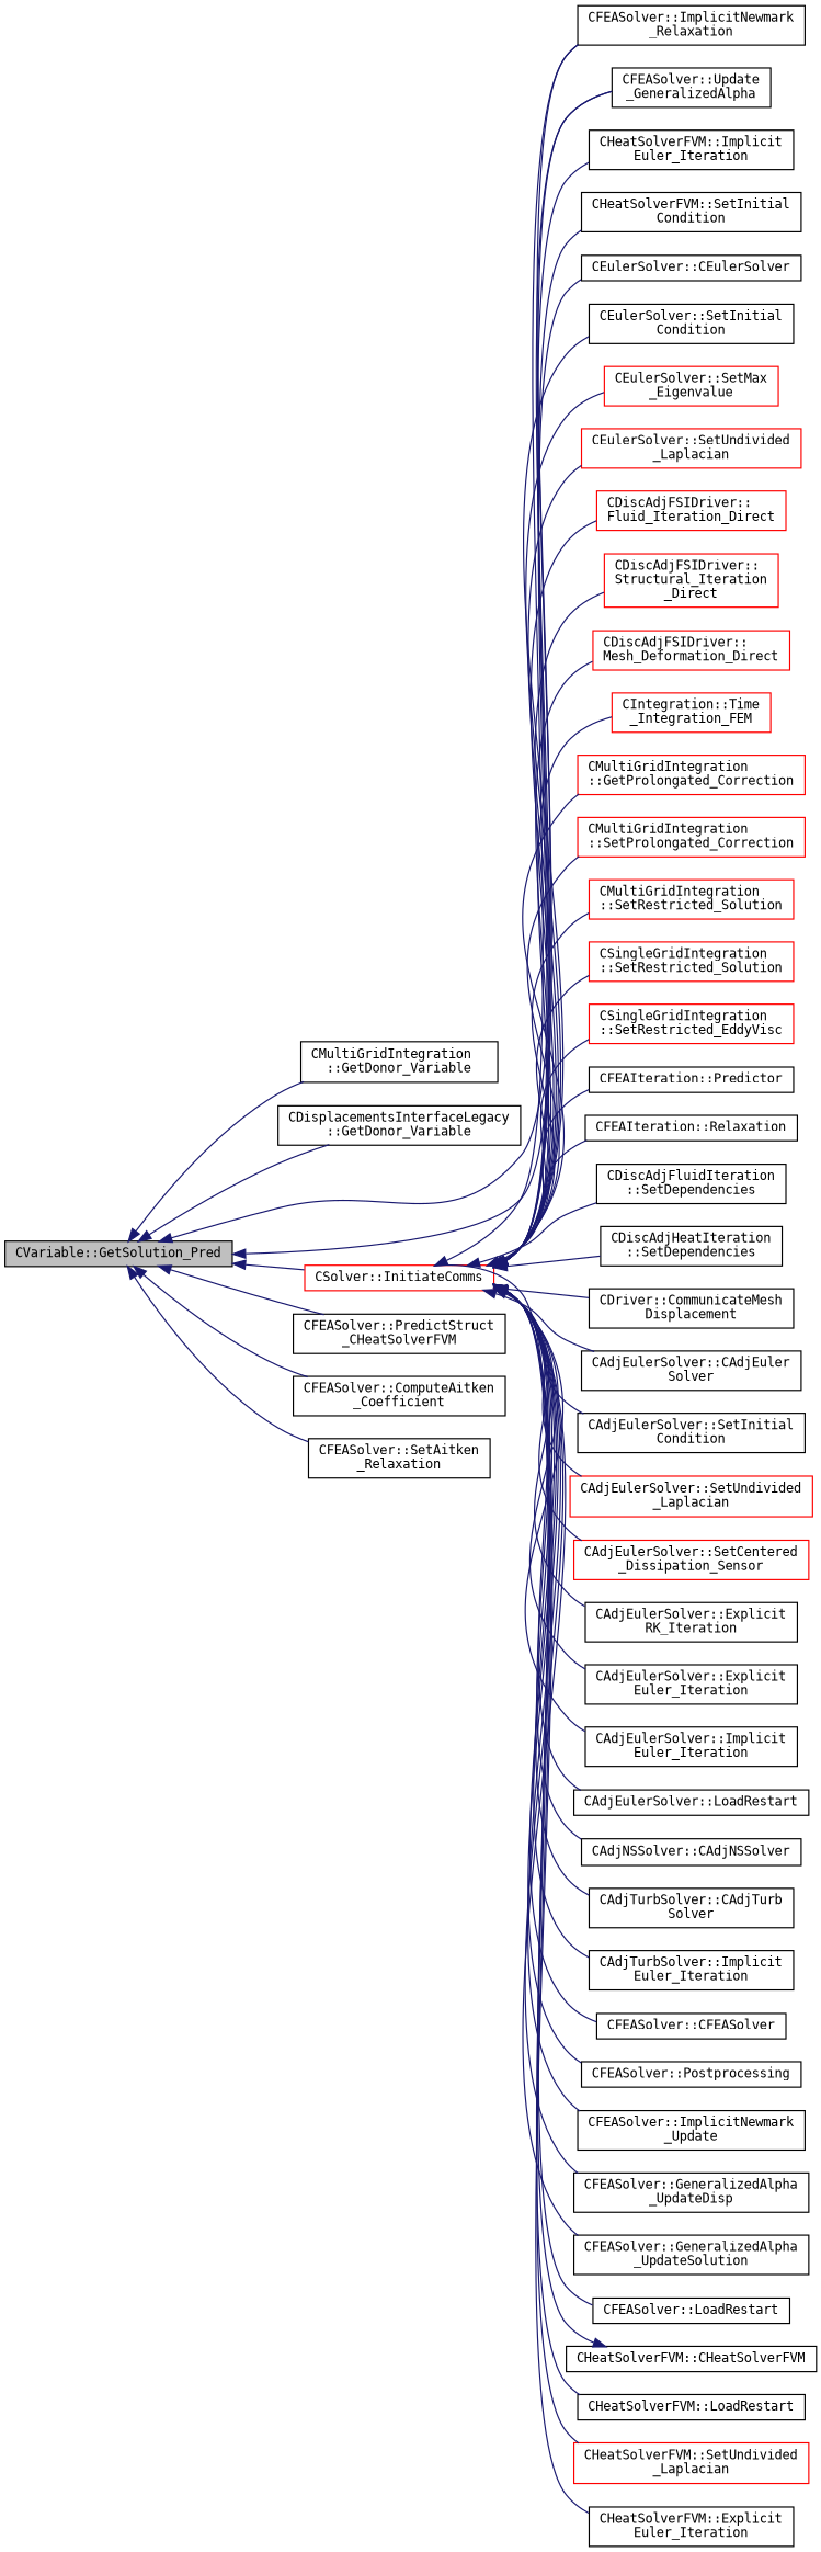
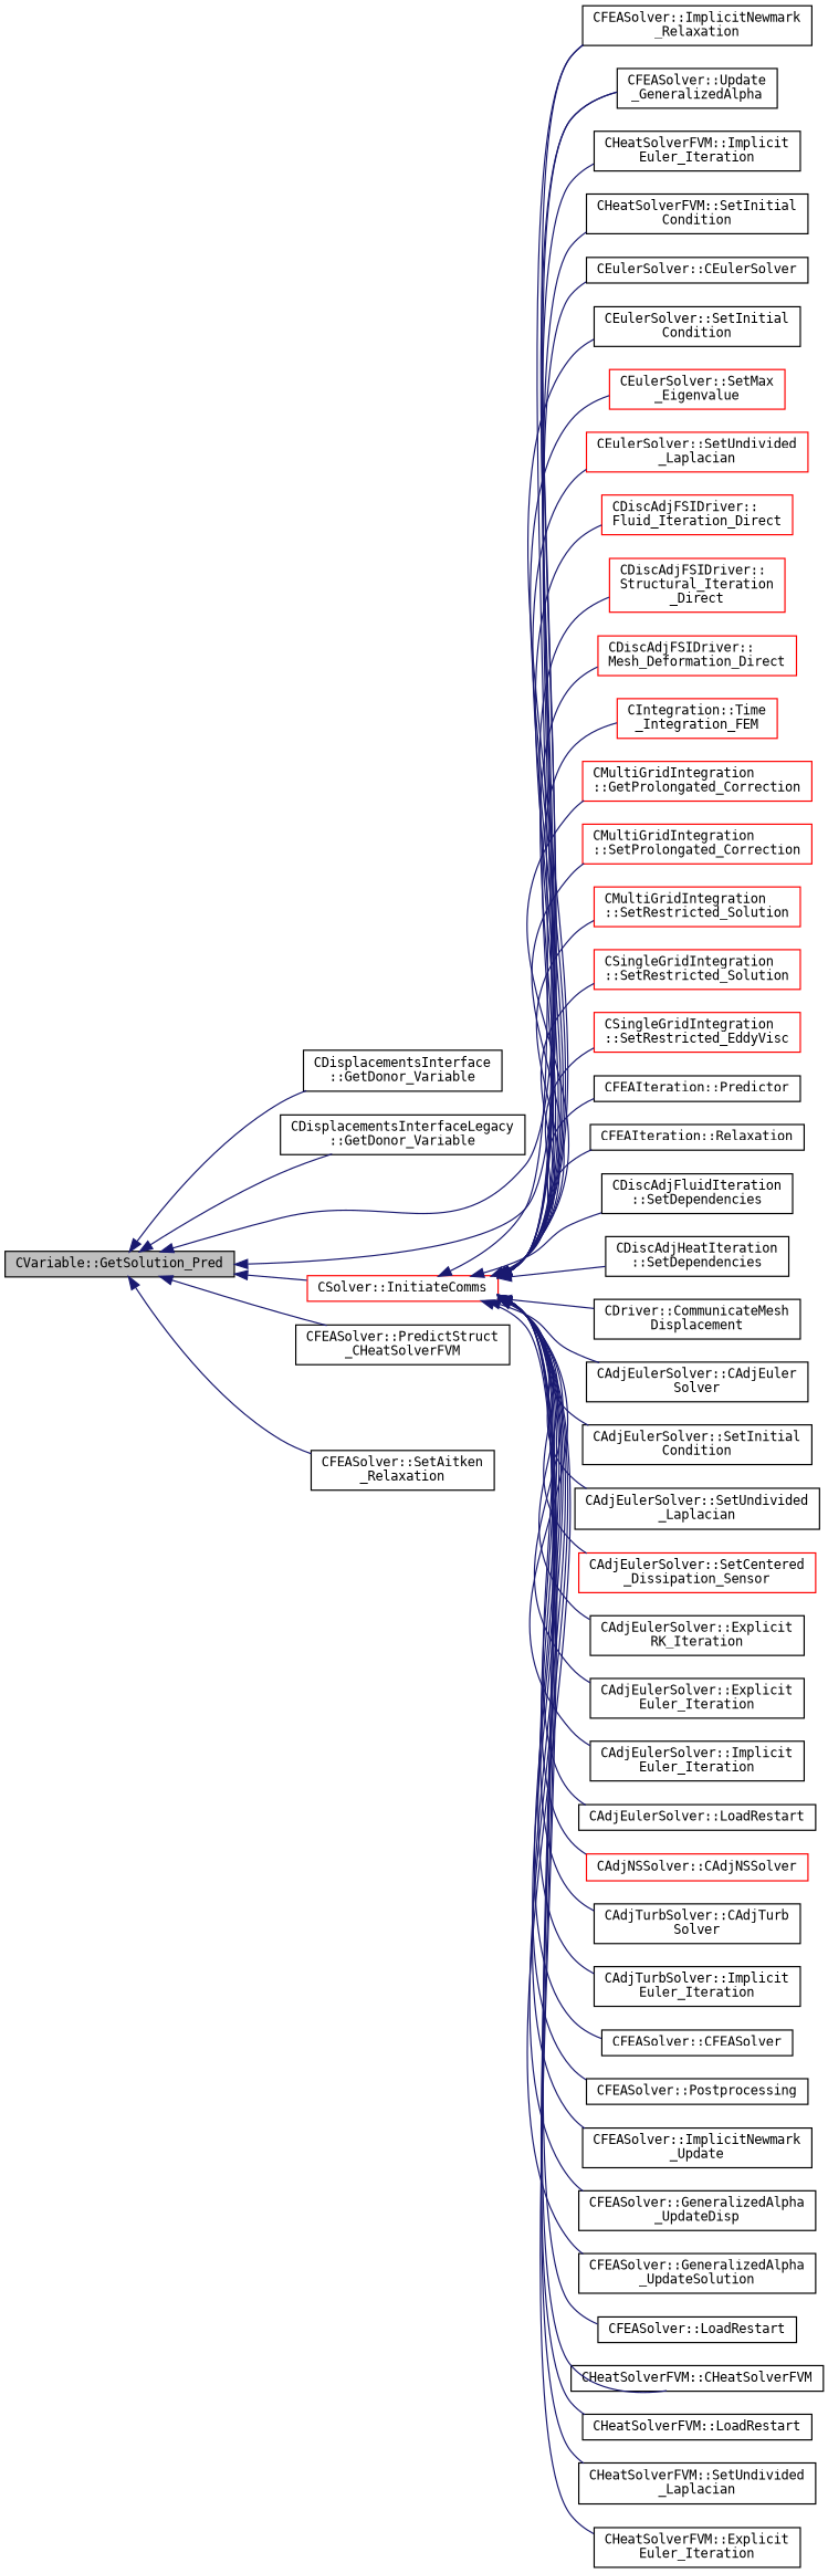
  digraph {
    fontname="DejaVu Sans Mono"
    rankdir=LR
    node [color=black fillcolor=white fontname="DejaVu Sans Mono" fontsize=10 shape=record style=filled]
    edge [color=midnightblue dir=back fontname="DejaVu Sans Mono" fontsize=10 labelfontname=Helvetica labelfontsize=10 style=solid]
    n1 [fillcolor=grey75 fontcolor=black height=0.2 label="CVariable::GetSolution_Pred" width=0.4]
-   n2 [height=0.2 label="CMultiGridIntegration\l::GetDonor_Variable" width=0.4]
+   n2 [height=0.2 label="CDisplacementsInterface\l::GetDonor_Variable" width=0.4]
    n3 [height=0.2 label="CDisplacementsInterfaceLegacy\l::GetDonor_Variable" width=0.4]
    n4 [height=0.2 label="CFEASolver::ImplicitNewmark\l_Relaxation" width=0.4]
    n5 [height=0.2 label="CFEASolver::PredictStruct\l_CHeatSolverFVM" width=0.4]
-   n6 [height=0.2 label="CFEASolver::ComputeAitken\l_Coefficient" width=0.4]
    n7 [height=0.2 label="CFEASolver::SetAitken\l_Relaxation" width=0.4]
    n8 [height=0.2 label="CFEASolver::Update\l_GeneralizedAlpha" width=0.4]
    n9 [color=red height=0.2 label="CSolver::InitiateComms" width=0.4]
    n10 [color=red height=0.2 label="CDiscAdjFSIDriver::\lFluid_Iteration_Direct" width=0.4]
    n11 [color=red height=0.2 label="CDiscAdjFSIDriver::\lStructural_Iteration\l_Direct" width=0.4]
    n12 [color=red height=0.2 label="CDiscAdjFSIDriver::\lMesh_Deformation_Direct" width=0.4]
    n13 [color=red height=0.2 label="CIntegration::Time\l_Integration_FEM" width=0.4]
    n14 [color=red height=0.2 label="CMultiGridIntegration\l::GetProlongated_Correction" width=0.4]
    n15 [color=red height=0.2 label="CMultiGridIntegration\l::SetProlongated_Correction" width=0.4]
    n16 [color=red height=0.2 label="CMultiGridIntegration\l::SetRestricted_Solution" width=0.4]
    n17 [color=red height=0.2 label="CSingleGridIntegration\l::SetRestricted_Solution" width=0.4]
    n18 [color=red height=0.2 label="CSingleGridIntegration\l::SetRestricted_EddyVisc" width=0.4]
    n19 [height=0.2 label="CFEAIteration::Predictor" width=0.4]
    n20 [height=0.2 label="CFEAIteration::Relaxation" width=0.4]
    n21 [height=0.2 label="CDiscAdjFluidIteration\l::SetDependencies" width=0.4]
    n22 [height=0.2 label="CDiscAdjHeatIteration\l::SetDependencies" width=0.4]
    n23 [height=0.2 label="CDriver::CommunicateMesh\lDisplacement" width=0.4]
    n24 [height=0.2 label="CAdjEulerSolver::CAdjEuler\lSolver" width=0.4]
    n25 [height=0.2 label="CAdjEulerSolver::SetInitial\lCondition" width=0.4]
-   n26 [color=red height=0.2 label="CAdjEulerSolver::SetUndivided\l_Laplacian" width=0.4]
+   n26 [height=0.2 label="CAdjEulerSolver::SetUndivided\l_Laplacian" width=0.4]
    n27 [color=red height=0.2 label="CAdjEulerSolver::SetCentered\l_Dissipation_Sensor" width=0.4]
    n28 [height=0.2 label="CAdjEulerSolver::Explicit\lRK_Iteration" width=0.4]
    n29 [height=0.2 label="CAdjEulerSolver::Explicit\lEuler_Iteration" width=0.4]
    n30 [height=0.2 label="CAdjEulerSolver::Implicit\lEuler_Iteration" width=0.4]
    n31 [height=0.2 label="CAdjEulerSolver::LoadRestart" width=0.4]
-   n32 [height=0.2 label="CAdjNSSolver::CAdjNSSolver" width=0.4]
+   n32 [color=red height=0.2 label="CAdjNSSolver::CAdjNSSolver" width=0.4]
    n33 [height=0.2 label="CAdjTurbSolver::CAdjTurb\lSolver" width=0.4]
    n34 [height=0.2 label="CAdjTurbSolver::Implicit\lEuler_Iteration" width=0.4]
    n35 [height=0.2 label="CFEASolver::CFEASolver" width=0.4]
    n36 [height=0.2 label="CFEASolver::Postprocessing" width=0.4]
    n37 [height=0.2 label="CFEASolver::ImplicitNewmark\l_Update" width=0.4]
    n38 [height=0.2 label="CFEASolver::GeneralizedAlpha\l_UpdateDisp" width=0.4]
    n39 [height=0.2 label="CFEASolver::GeneralizedAlpha\l_UpdateSolution" width=0.4]
    n40 [height=0.2 label="CFEASolver::LoadRestart" width=0.4]
    n41 [height=0.2 label="CHeatSolverFVM::CHeatSolverFVM" width=0.4]
    n42 [height=0.2 label="CHeatSolverFVM::LoadRestart" width=0.4]
-   n43 [color=red height=0.2 label="CHeatSolverFVM::SetUndivided\l_Laplacian" width=0.4]
+   n43 [height=0.2 label="CHeatSolverFVM::SetUndivided\l_Laplacian" width=0.4]
    n44 [height=0.2 label="CHeatSolverFVM::Explicit\lEuler_Iteration" width=0.4]
    n45 [height=0.2 label="CHeatSolverFVM::Implicit\lEuler_Iteration" width=0.4]
    n46 [height=0.2 label="CHeatSolverFVM::SetInitial\lCondition" width=0.4]
    n47 [height=0.2 label="CEulerSolver::CEulerSolver" width=0.4]
    n48 [height=0.2 label="CEulerSolver::SetInitial\lCondition" width=0.4]
    n49 [color=red height=0.2 label="CEulerSolver::SetMax\l_Eigenvalue" width=0.4]
    n50 [color=red height=0.2 label="CEulerSolver::SetUndivided\l_Laplacian" width=0.4]
    n1 -> n2
    n1 -> n3
    n1 -> n4
    n1 -> n5
-   n1 -> n6
    n1 -> n7
    n1 -> n8
    n1 -> n9
    n9 -> n4
    n9 -> n8
    n9 -> n10
    n9 -> n11
    n9 -> n12
    n9 -> n13
    n9 -> n14
    n9 -> n15
    n9 -> n16
    n9 -> n17
    n9 -> n18
    n9 -> n19
    n9 -> n20
    n9 -> n21
    n9 -> n22
    n9 -> n23
    n9 -> n24
    n9 -> n25
    n9 -> n26
    n9 -> n27
    n9 -> n28
    n9 -> n29
    n9 -> n30
    n9 -> n31
    n9 -> n32
    n9 -> n33
    n9 -> n34
    n9 -> n35
    n9 -> n36
    n9 -> n37
    n9 -> n38
    n9 -> n39
    n9 -> n40
-   n41 -> n9
+   n9 -> n41
    n9 -> n42
    n9 -> n43
    n9 -> n44
    n9 -> n45
    n9 -> n46
    n9 -> n47
    n9 -> n48
    n9 -> n49
    n9 -> n50
  }
